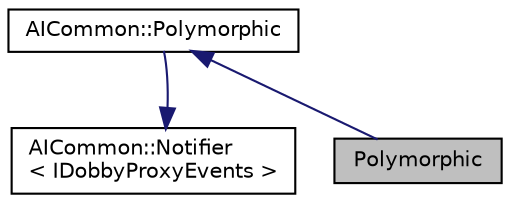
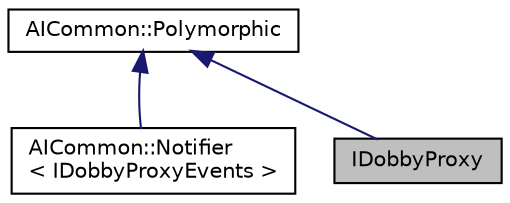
  digraph {
    node [color=black fillcolor=white fontname=Helvetica fontsize=10 shape=record style=filled]
    edge [color=midnightblue dir=back fontname=Helvetica fontsize=10 labelfontname=Helvetica labelfontsize=10 style=solid]
-   n1 [fillcolor=grey75 fontcolor=black height=0.2 label=Polymorphic width=0.4]
+   n1 [fillcolor=grey75 fontcolor=black height=0.2 label=IDobbyProxy width=0.4]
    n2 [height=0.2 label="AICommon::Notifier\l\< IDobbyProxyEvents \>" width=0.4]
    n3 [height=0.2 label="AICommon::Polymorphic" width=0.4]
    n3 -> n1
-   n2 -> n3
+   n3 -> n2
  }
